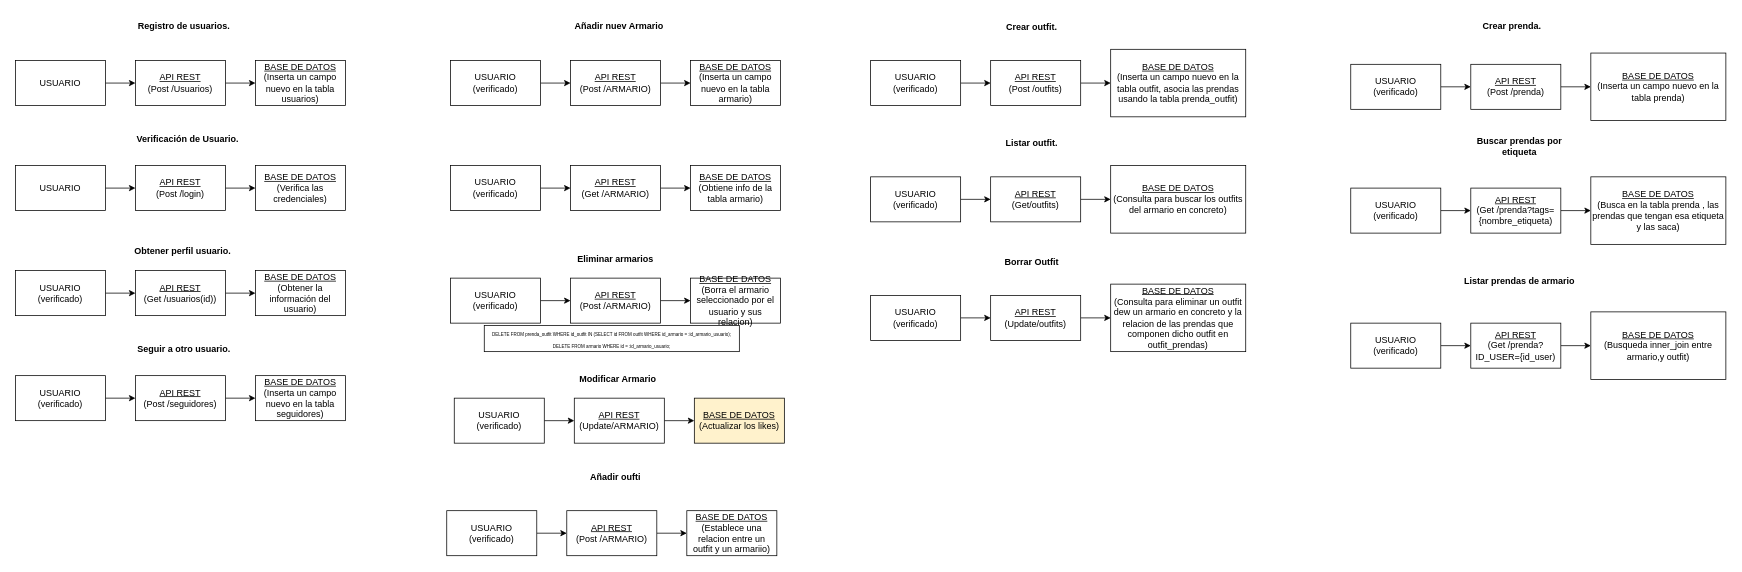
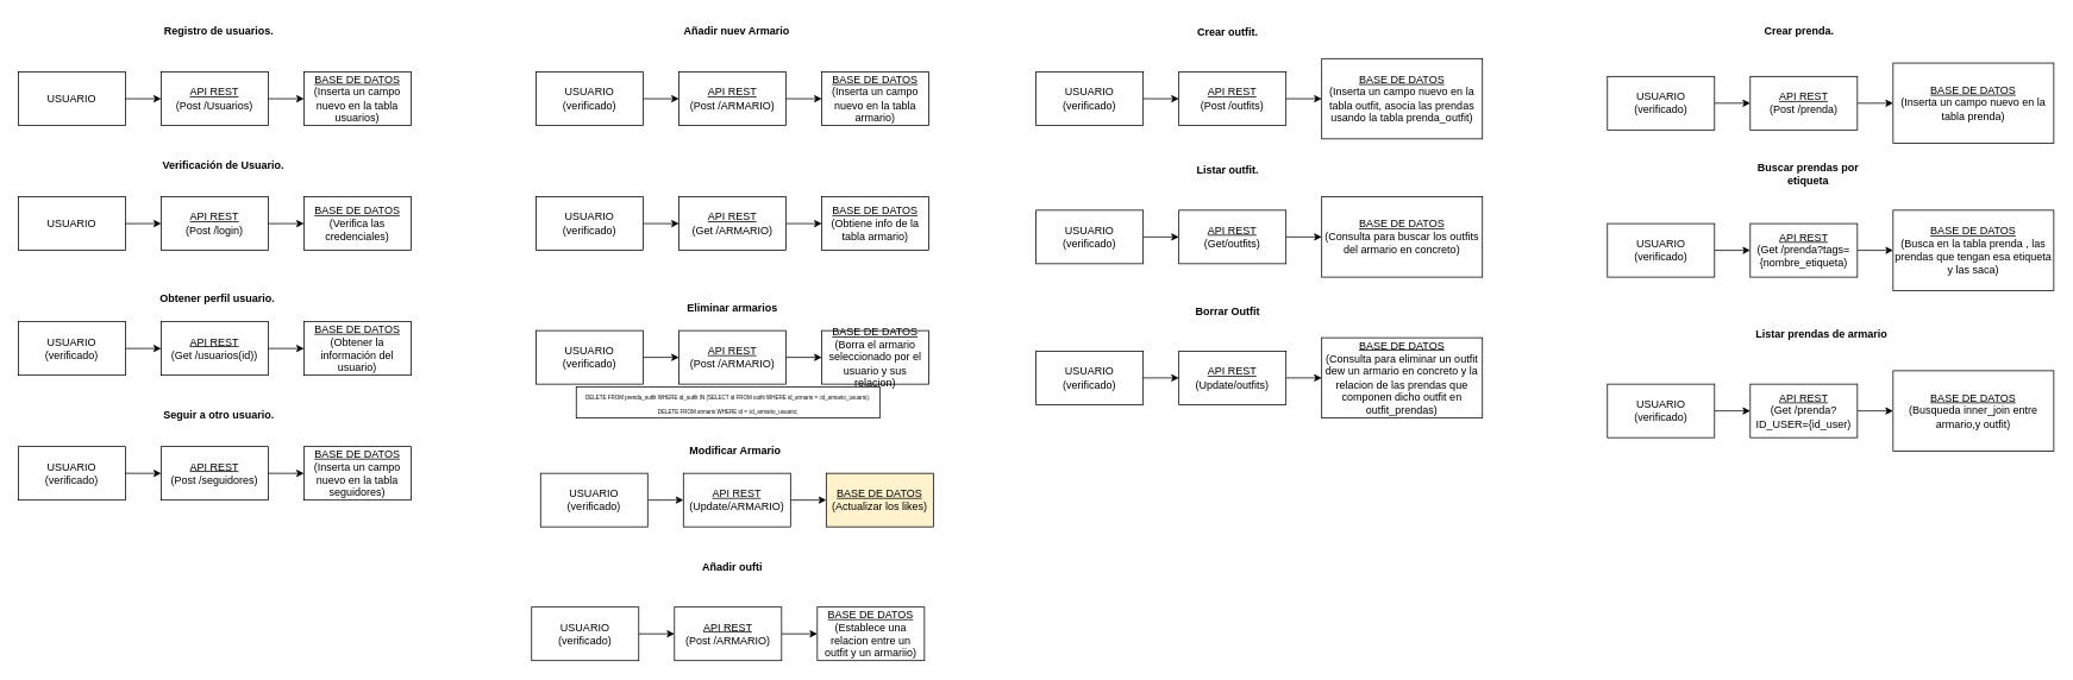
  <mxCell id="0" />
  <mxCell id="1" parent="0" />
  <mxCell id="2" value="&lt;b&gt;Registro de usuarios.&lt;/b&gt;" style="text;html=1;strokeColor=none;fillColor=none;align=center;verticalAlign=middle;whiteSpace=wrap;rounded=0;" parent="1" vertex="1"><mxGeometry x="180" y="20" width="130" height="30" as="geometry" /></mxCell>
  <mxCell id="3" style="edgeStyle=orthogonalEdgeStyle;rounded=0;orthogonalLoop=1;jettySize=auto;html=1;entryX=0;entryY=0.5;entryDx=0;entryDy=0;" parent="1" source="4" target="6" edge="1"><mxGeometry relative="1" as="geometry" /></mxCell>
  <mxCell id="4" value="USUARIO" style="rounded=0;whiteSpace=wrap;html=1;" parent="1" vertex="1"><mxGeometry x="20" y="80" width="120" height="60" as="geometry" /></mxCell>
  <mxCell id="5" style="edgeStyle=orthogonalEdgeStyle;rounded=0;orthogonalLoop=1;jettySize=auto;html=1;entryX=0;entryY=0.5;entryDx=0;entryDy=0;" parent="1" source="6" target="7" edge="1"><mxGeometry relative="1" as="geometry" /></mxCell>
  <mxCell id="6" value="&lt;u&gt;API REST&lt;/u&gt;&lt;br&gt;(Post /Usuarios)" style="rounded=0;whiteSpace=wrap;html=1;" parent="1" vertex="1"><mxGeometry x="180" y="80" width="120" height="60" as="geometry" /></mxCell>
  <mxCell id="7" value="&lt;u&gt;BASE DE DATOS&lt;/u&gt;&lt;br&gt;(Inserta un campo nuevo en la tabla usuarios)" style="rounded=0;whiteSpace=wrap;html=1;" parent="1" vertex="1"><mxGeometry x="340" y="80" width="120" height="60" as="geometry" /></mxCell>
  <mxCell id="8" value="&lt;b&gt;Verificación de Usuario.&lt;/b&gt;" style="text;html=1;strokeColor=none;fillColor=none;align=center;verticalAlign=middle;whiteSpace=wrap;rounded=0;" parent="1" vertex="1"><mxGeometry x="175" y="170" width="150" height="30" as="geometry" /></mxCell>
  <mxCell id="9" style="edgeStyle=orthogonalEdgeStyle;rounded=0;orthogonalLoop=1;jettySize=auto;html=1;entryX=0;entryY=0.5;entryDx=0;entryDy=0;" parent="1" source="10" target="12" edge="1"><mxGeometry relative="1" as="geometry" /></mxCell>
  <mxCell id="10" value="USUARIO" style="rounded=0;whiteSpace=wrap;html=1;" parent="1" vertex="1"><mxGeometry x="20" y="220" width="120" height="60" as="geometry" /></mxCell>
  <mxCell id="11" style="edgeStyle=orthogonalEdgeStyle;rounded=0;orthogonalLoop=1;jettySize=auto;html=1;entryX=0;entryY=0.5;entryDx=0;entryDy=0;" parent="1" source="12" target="13" edge="1"><mxGeometry relative="1" as="geometry" /></mxCell>
  <mxCell id="12" value="&lt;u&gt;API REST&lt;/u&gt;&lt;br&gt;(Post /login)" style="rounded=0;whiteSpace=wrap;html=1;" parent="1" vertex="1"><mxGeometry x="180" y="220" width="120" height="60" as="geometry" /></mxCell>
  <mxCell id="13" value="&lt;u&gt;BASE DE DATOS&lt;/u&gt;&lt;br&gt;(Verifica las credenciales)" style="rounded=0;whiteSpace=wrap;html=1;" parent="1" vertex="1"><mxGeometry x="340" y="220" width="120" height="60" as="geometry" /></mxCell>
  <mxCell id="14" value="&lt;b&gt;Obtener perfil usuario.&amp;nbsp;&lt;/b&gt;" style="text;html=1;strokeColor=none;fillColor=none;align=center;verticalAlign=middle;whiteSpace=wrap;rounded=0;" parent="1" vertex="1"><mxGeometry x="170" y="320" width="150" height="30" as="geometry" /></mxCell>
  <mxCell id="15" style="edgeStyle=orthogonalEdgeStyle;rounded=0;orthogonalLoop=1;jettySize=auto;html=1;entryX=0;entryY=0.5;entryDx=0;entryDy=0;" parent="1" source="16" target="18" edge="1"><mxGeometry relative="1" as="geometry" /></mxCell>
  <mxCell id="16" value="USUARIO&lt;br&gt;(verificado)" style="rounded=0;whiteSpace=wrap;html=1;" parent="1" vertex="1"><mxGeometry x="20" y="360" width="120" height="60" as="geometry" /></mxCell>
  <mxCell id="17" style="edgeStyle=orthogonalEdgeStyle;rounded=0;orthogonalLoop=1;jettySize=auto;html=1;entryX=0;entryY=0.5;entryDx=0;entryDy=0;" parent="1" source="18" target="19" edge="1"><mxGeometry relative="1" as="geometry" /></mxCell>
  <mxCell id="18" value="&lt;u&gt;API REST&lt;/u&gt;&lt;br&gt;(Get /usuarios(id))" style="rounded=0;whiteSpace=wrap;html=1;" parent="1" vertex="1"><mxGeometry x="180" y="360" width="120" height="60" as="geometry" /></mxCell>
  <mxCell id="19" value="&lt;u&gt;BASE DE DATOS&lt;/u&gt;&lt;br&gt;(Obtener la información del usuario)" style="rounded=0;whiteSpace=wrap;html=1;" parent="1" vertex="1"><mxGeometry x="340" y="360" width="120" height="60" as="geometry" /></mxCell>
  <mxCell id="20" style="edgeStyle=orthogonalEdgeStyle;rounded=0;orthogonalLoop=1;jettySize=auto;html=1;entryX=0;entryY=0.5;entryDx=0;entryDy=0;" parent="1" source="21" target="23" edge="1"><mxGeometry relative="1" as="geometry" /></mxCell>
  <mxCell id="21" value="USUARIO&lt;br&gt;(verificado)" style="rounded=0;whiteSpace=wrap;html=1;" parent="1" vertex="1"><mxGeometry x="20" y="500" width="120" height="60" as="geometry" /></mxCell>
  <mxCell id="22" style="edgeStyle=orthogonalEdgeStyle;rounded=0;orthogonalLoop=1;jettySize=auto;html=1;entryX=0;entryY=0.5;entryDx=0;entryDy=0;" parent="1" source="23" target="24" edge="1"><mxGeometry relative="1" as="geometry" /></mxCell>
  <mxCell id="23" value="&lt;u&gt;API REST&lt;/u&gt;&lt;br&gt;(Post /seguidores)" style="rounded=0;whiteSpace=wrap;html=1;" parent="1" vertex="1"><mxGeometry x="180" y="500" width="120" height="60" as="geometry" /></mxCell>
  <mxCell id="24" value="&lt;u&gt;BASE DE DATOS&lt;/u&gt;&lt;br&gt;(Inserta un campo nuevo en la tabla seguidores)" style="rounded=0;whiteSpace=wrap;html=1;" parent="1" vertex="1"><mxGeometry x="340" y="500" width="120" height="60" as="geometry" /></mxCell>
  <mxCell id="25" value="&lt;b&gt;Seguir a otro usuario.&lt;/b&gt;" style="text;html=1;strokeColor=none;fillColor=none;align=center;verticalAlign=middle;whiteSpace=wrap;rounded=0;" parent="1" vertex="1"><mxGeometry x="170" y="450" width="150" height="30" as="geometry" /></mxCell>
  <mxCell id="26" value="&lt;b&gt;Buscar prendas por etiqueta&lt;/b&gt;" style="text;html=1;strokeColor=none;fillColor=none;align=center;verticalAlign=middle;whiteSpace=wrap;rounded=0;" parent="1" vertex="1"><mxGeometry x="1950" y="180" width="150" height="30" as="geometry" /></mxCell>
  <mxCell id="27" style="edgeStyle=orthogonalEdgeStyle;rounded=0;orthogonalLoop=1;jettySize=auto;html=1;entryX=0;entryY=0.5;entryDx=0;entryDy=0;" parent="1" source="28" target="30" edge="1"><mxGeometry relative="1" as="geometry" /></mxCell>
  <mxCell id="28" value="USUARIO&lt;br&gt;(verificado)" style="rounded=0;whiteSpace=wrap;html=1;" parent="1" vertex="1"><mxGeometry x="1800" y="250" width="120" height="60" as="geometry" /></mxCell>
  <mxCell id="29" style="edgeStyle=orthogonalEdgeStyle;rounded=0;orthogonalLoop=1;jettySize=auto;html=1;entryX=0;entryY=0.5;entryDx=0;entryDy=0;" parent="1" source="30" target="31" edge="1"><mxGeometry relative="1" as="geometry"><mxPoint x="2190" y="470" as="targetPoint" /></mxGeometry></mxCell>
  <mxCell id="30" value="&lt;u&gt;API REST&lt;/u&gt;&lt;br&gt;(Get /prenda?tags={nombre_etiqueta)" style="rounded=0;whiteSpace=wrap;html=1;" parent="1" vertex="1"><mxGeometry x="1960" y="250" width="120" height="60" as="geometry" /></mxCell>
  <mxCell id="31" value="&lt;u&gt;BASE DE DATOS&lt;/u&gt;&lt;br&gt;(Busca en la tabla prenda , las prendas que tengan esa etiqueta y las saca)" style="rounded=0;whiteSpace=wrap;html=1;" parent="1" vertex="1"><mxGeometry x="2120" y="235" width="180" height="90" as="geometry" /></mxCell>
  <mxCell id="32" value="&lt;b&gt;Crear prenda.&lt;/b&gt;" style="text;html=1;strokeColor=none;fillColor=none;align=center;verticalAlign=middle;whiteSpace=wrap;rounded=0;" parent="1" vertex="1"><mxGeometry x="1940" y="20" width="150" height="30" as="geometry" /></mxCell>
  <mxCell id="33" style="edgeStyle=orthogonalEdgeStyle;rounded=0;orthogonalLoop=1;jettySize=auto;html=1;entryX=0;entryY=0.5;entryDx=0;entryDy=0;" parent="1" source="34" target="36" edge="1"><mxGeometry relative="1" as="geometry" /></mxCell>
  <mxCell id="34" value="USUARIO&lt;br&gt;(verificado)" style="rounded=0;whiteSpace=wrap;html=1;" parent="1" vertex="1"><mxGeometry x="1800" y="85" width="120" height="60" as="geometry" /></mxCell>
  <mxCell id="35" style="edgeStyle=orthogonalEdgeStyle;rounded=0;orthogonalLoop=1;jettySize=auto;html=1;entryX=0;entryY=0.5;entryDx=0;entryDy=0;" parent="1" source="36" target="37" edge="1"><mxGeometry relative="1" as="geometry" /></mxCell>
  <mxCell id="36" value="&lt;u&gt;API REST&lt;/u&gt;&lt;br&gt;(Post /prenda)" style="rounded=0;whiteSpace=wrap;html=1;" parent="1" vertex="1"><mxGeometry x="1960" y="85" width="120" height="60" as="geometry" /></mxCell>
  <mxCell id="37" value="&lt;u&gt;BASE DE DATOS&lt;/u&gt;&lt;br&gt;(Inserta un campo nuevo en la tabla prenda)" style="rounded=0;whiteSpace=wrap;html=1;" parent="1" vertex="1"><mxGeometry x="2120" y="70" width="180" height="90" as="geometry" /></mxCell>
  <mxCell id="38" style="edgeStyle=orthogonalEdgeStyle;rounded=0;orthogonalLoop=1;jettySize=auto;html=1;entryX=0;entryY=0.5;entryDx=0;entryDy=0;" parent="1" source="39" target="41" edge="1"><mxGeometry relative="1" as="geometry" /></mxCell>
  <mxCell id="39" value="USUARIO&lt;br style=&quot;border-color: var(--border-color);&quot;&gt;(verificado)" style="rounded=0;whiteSpace=wrap;html=1;" parent="1" vertex="1"><mxGeometry x="600" y="80" width="120" height="60" as="geometry" /></mxCell>
  <mxCell id="40" style="edgeStyle=orthogonalEdgeStyle;rounded=0;orthogonalLoop=1;jettySize=auto;html=1;entryX=0;entryY=0.5;entryDx=0;entryDy=0;" parent="1" source="41" target="42" edge="1"><mxGeometry relative="1" as="geometry" /></mxCell>
  <mxCell id="41" value="&lt;u&gt;API REST&lt;/u&gt;&lt;br&gt;(Post /ARMARIO)" style="rounded=0;whiteSpace=wrap;html=1;" parent="1" vertex="1"><mxGeometry x="760" y="80" width="120" height="60" as="geometry" /></mxCell>
  <mxCell id="42" value="&lt;u&gt;BASE DE DATOS&lt;/u&gt;&lt;br&gt;(Inserta un campo nuevo en la tabla armario)" style="rounded=0;whiteSpace=wrap;html=1;" parent="1" vertex="1"><mxGeometry x="920" y="80" width="120" height="60" as="geometry" /></mxCell>
  <mxCell id="43" style="edgeStyle=orthogonalEdgeStyle;rounded=0;orthogonalLoop=1;jettySize=auto;html=1;entryX=0;entryY=0.5;entryDx=0;entryDy=0;" parent="1" source="44" target="46" edge="1"><mxGeometry relative="1" as="geometry" /></mxCell>
  <mxCell id="44" value="USUARIO&lt;br style=&quot;border-color: var(--border-color);&quot;&gt;(verificado)" style="rounded=0;whiteSpace=wrap;html=1;" parent="1" vertex="1"><mxGeometry x="600" y="220" width="120" height="60" as="geometry" /></mxCell>
  <mxCell id="45" style="edgeStyle=orthogonalEdgeStyle;rounded=0;orthogonalLoop=1;jettySize=auto;html=1;entryX=0;entryY=0.5;entryDx=0;entryDy=0;" parent="1" source="46" target="47" edge="1"><mxGeometry relative="1" as="geometry" /></mxCell>
  <mxCell id="46" value="&lt;u&gt;API REST&lt;/u&gt;&lt;br&gt;(Get&amp;nbsp;/ARMARIO)" style="rounded=0;whiteSpace=wrap;html=1;" parent="1" vertex="1"><mxGeometry x="760" y="220" width="120" height="60" as="geometry" /></mxCell>
  <mxCell id="47" value="&lt;u&gt;BASE DE DATOS&lt;/u&gt;&lt;br&gt;(Obtiene info de la tabla armario)" style="rounded=0;whiteSpace=wrap;html=1;" parent="1" vertex="1"><mxGeometry x="920" y="220" width="120" height="60" as="geometry" /></mxCell>
  <mxCell id="48" value="&lt;b&gt;Añadir nuev Armario&lt;/b&gt;" style="text;html=1;strokeColor=none;fillColor=none;align=center;verticalAlign=middle;whiteSpace=wrap;rounded=0;" parent="1" vertex="1"><mxGeometry x="760" y="20" width="130" height="30" as="geometry" /></mxCell>
  <mxCell id="49" value="&lt;b&gt;Crear outfit.&lt;/b&gt;" style="text;html=1;strokeColor=none;fillColor=none;align=center;verticalAlign=middle;whiteSpace=wrap;rounded=0;" parent="1" vertex="1"><mxGeometry x="1300" y="21" width="150" height="30" as="geometry" /></mxCell>
  <mxCell id="50" style="edgeStyle=orthogonalEdgeStyle;rounded=0;orthogonalLoop=1;jettySize=auto;html=1;entryX=0;entryY=0.5;entryDx=0;entryDy=0;" parent="1" source="51" target="53" edge="1"><mxGeometry relative="1" as="geometry" /></mxCell>
  <mxCell id="51" value="USUARIO&lt;br&gt;(verificado)" style="rounded=0;whiteSpace=wrap;html=1;" parent="1" vertex="1"><mxGeometry x="1160" y="80" width="120" height="60" as="geometry" /></mxCell>
  <mxCell id="52" style="edgeStyle=orthogonalEdgeStyle;rounded=0;orthogonalLoop=1;jettySize=auto;html=1;entryX=0;entryY=0.5;entryDx=0;entryDy=0;" parent="1" source="53" target="54" edge="1"><mxGeometry relative="1" as="geometry" /></mxCell>
  <mxCell id="53" value="&lt;u&gt;API REST&lt;/u&gt;&lt;br&gt;(Post /outfits)" style="rounded=0;whiteSpace=wrap;html=1;" parent="1" vertex="1"><mxGeometry x="1320" y="80" width="120" height="60" as="geometry" /></mxCell>
  <mxCell id="54" value="&lt;u&gt;BASE DE DATOS&lt;/u&gt;&lt;br&gt;(Inserta un campo nuevo en la tabla outfit, asocia las prendas usando la tabla prenda_outfit)" style="rounded=0;whiteSpace=wrap;html=1;" parent="1" vertex="1"><mxGeometry x="1480" y="65" width="180" height="90" as="geometry" /></mxCell>
  <mxCell id="55" value="&lt;b&gt;Listar outfit.&lt;/b&gt;" style="text;html=1;strokeColor=none;fillColor=none;align=center;verticalAlign=middle;whiteSpace=wrap;rounded=0;" parent="1" vertex="1"><mxGeometry x="1300" y="176" width="150" height="30" as="geometry" /></mxCell>
  <mxCell id="56" style="edgeStyle=orthogonalEdgeStyle;rounded=0;orthogonalLoop=1;jettySize=auto;html=1;entryX=0;entryY=0.5;entryDx=0;entryDy=0;" parent="1" source="57" target="59" edge="1"><mxGeometry relative="1" as="geometry" /></mxCell>
  <mxCell id="57" value="USUARIO&lt;br&gt;(verificado)" style="rounded=0;whiteSpace=wrap;html=1;" parent="1" vertex="1"><mxGeometry x="1160" y="235" width="120" height="60" as="geometry" /></mxCell>
  <mxCell id="58" style="edgeStyle=orthogonalEdgeStyle;rounded=0;orthogonalLoop=1;jettySize=auto;html=1;entryX=0;entryY=0.5;entryDx=0;entryDy=0;" parent="1" source="59" target="60" edge="1"><mxGeometry relative="1" as="geometry" /></mxCell>
  <mxCell id="59" value="&lt;u&gt;API REST&lt;/u&gt;&lt;br&gt;(Get/outfits)" style="rounded=0;whiteSpace=wrap;html=1;" parent="1" vertex="1"><mxGeometry x="1320" y="235" width="120" height="60" as="geometry" /></mxCell>
  <mxCell id="60" value="&lt;u&gt;BASE DE DATOS&lt;/u&gt;&lt;br&gt;(Consulta para buscar los outfits del armario en concreto)" style="rounded=0;whiteSpace=wrap;html=1;" parent="1" vertex="1"><mxGeometry x="1480" y="220" width="180" height="90" as="geometry" /></mxCell>
- <mxCell id="61" value="&lt;b&gt;Listar prendas de armario&lt;/b&gt;" style="text;html=1;strokeColor=none;fillColor=none;align=center;verticalAlign=middle;whiteSpace=wrap;rounded=0;" parent="1" vertex="1"><mxGeometry x="1950" y="360" width="150" height="30" as="geometry" /></mxCell>
+ <mxCell id="61" value="&lt;b&gt;Listar prendas de armario&lt;/b&gt;" style="text;html=1;strokeColor=none;fillColor=none;align=center;verticalAlign=middle;whiteSpace=wrap;rounded=0;" parent="1" vertex="1"><mxGeometry x="1965" y="360" width="150" height="30" as="geometry" /></mxCell>
  <mxCell id="62" style="edgeStyle=orthogonalEdgeStyle;rounded=0;orthogonalLoop=1;jettySize=auto;html=1;entryX=0;entryY=0.5;entryDx=0;entryDy=0;" parent="1" source="63" target="65" edge="1"><mxGeometry relative="1" as="geometry" /></mxCell>
  <mxCell id="63" value="USUARIO&lt;br&gt;(verificado)" style="rounded=0;whiteSpace=wrap;html=1;" parent="1" vertex="1"><mxGeometry x="1800" y="430" width="120" height="60" as="geometry" /></mxCell>
  <mxCell id="64" style="edgeStyle=orthogonalEdgeStyle;rounded=0;orthogonalLoop=1;jettySize=auto;html=1;entryX=0;entryY=0.5;entryDx=0;entryDy=0;" parent="1" source="65" target="66" edge="1"><mxGeometry relative="1" as="geometry"><mxPoint x="2190" y="650" as="targetPoint" /></mxGeometry></mxCell>
  <mxCell id="65" value="&lt;u&gt;API REST&lt;/u&gt;&lt;br&gt;(Get /prenda?ID_USER={id_user)" style="rounded=0;whiteSpace=wrap;html=1;" parent="1" vertex="1"><mxGeometry x="1960" y="430" width="120" height="60" as="geometry" /></mxCell>
  <mxCell id="66" value="&lt;u&gt;BASE DE DATOS&lt;/u&gt;&lt;br&gt;(Busqueda inner_join entre armario,y outfit)" style="rounded=0;whiteSpace=wrap;html=1;" parent="1" vertex="1"><mxGeometry x="2120" y="415" width="180" height="90" as="geometry" /></mxCell>
  <mxCell id="67" style="edgeStyle=orthogonalEdgeStyle;rounded=0;orthogonalLoop=1;jettySize=auto;html=1;entryX=0;entryY=0.5;entryDx=0;entryDy=0;" parent="1" source="68" target="70" edge="1"><mxGeometry relative="1" as="geometry" /></mxCell>
  <mxCell id="68" value="USUARIO&lt;br style=&quot;border-color: var(--border-color);&quot;&gt;(verificado)" style="rounded=0;whiteSpace=wrap;html=1;" parent="1" vertex="1"><mxGeometry x="600" y="370" width="120" height="60" as="geometry" /></mxCell>
  <mxCell id="69" style="edgeStyle=orthogonalEdgeStyle;rounded=0;orthogonalLoop=1;jettySize=auto;html=1;entryX=0;entryY=0.5;entryDx=0;entryDy=0;" parent="1" source="70" target="71" edge="1"><mxGeometry relative="1" as="geometry" /></mxCell>
  <mxCell id="70" value="&lt;u&gt;API REST&lt;/u&gt;&lt;br&gt;(Post /ARMARIO)" style="rounded=0;whiteSpace=wrap;html=1;" parent="1" vertex="1"><mxGeometry x="760" y="370" width="120" height="60" as="geometry" /></mxCell>
  <mxCell id="71" value="&lt;u&gt;BASE DE DATOS&lt;/u&gt;&lt;br&gt;(Borra el armario seleccionado por el usuario y sus relacion)" style="rounded=0;whiteSpace=wrap;html=1;" parent="1" vertex="1"><mxGeometry x="920" y="370" width="120" height="60" as="geometry" /></mxCell>
  <mxCell id="72" value="&lt;b&gt;Eliminar armarios&lt;/b&gt;" style="text;html=1;strokeColor=none;fillColor=none;align=center;verticalAlign=middle;whiteSpace=wrap;rounded=0;" parent="1" vertex="1"><mxGeometry x="745" y="330" width="150" height="30" as="geometry" /></mxCell>
  <mxCell id="73" value="&lt;div&gt;&lt;font style=&quot;font-size: 6px;&quot;&gt;DELETE FROM prenda_outfit WHERE id_outfit IN (SELECT id FROM outfit WHERE id_armario = :id_armario_usuario);&lt;/font&gt;&lt;/div&gt;&lt;div&gt;&lt;div&gt;&lt;font style=&quot;font-size: 6px;&quot;&gt;DELETE FROM armario WHERE id = :id_armario_usuario;&lt;/font&gt;&lt;/div&gt;&lt;/div&gt;" style="whiteSpace=wrap;html=1;" parent="1" vertex="1"><mxGeometry x="645" y="433" width="340" height="35" as="geometry" /></mxCell>
  <mxCell id="74" style="edgeStyle=orthogonalEdgeStyle;rounded=0;orthogonalLoop=1;jettySize=auto;html=1;entryX=0;entryY=0.5;entryDx=0;entryDy=0;" parent="1" source="75" target="77" edge="1"><mxGeometry relative="1" as="geometry" /></mxCell>
  <mxCell id="75" value="USUARIO&lt;br style=&quot;border-color: var(--border-color);&quot;&gt;(verificado)" style="rounded=0;whiteSpace=wrap;html=1;" parent="1" vertex="1"><mxGeometry x="605" y="530" width="120" height="60" as="geometry" /></mxCell>
  <mxCell id="76" style="edgeStyle=orthogonalEdgeStyle;rounded=0;orthogonalLoop=1;jettySize=auto;html=1;entryX=0;entryY=0.5;entryDx=0;entryDy=0;" parent="1" source="77" target="78" edge="1"><mxGeometry relative="1" as="geometry" /></mxCell>
  <mxCell id="77" value="&lt;u&gt;API REST&lt;/u&gt;&lt;br&gt;(Update/ARMARIO)" style="rounded=0;whiteSpace=wrap;html=1;" parent="1" vertex="1"><mxGeometry x="765" y="530" width="120" height="60" as="geometry" /></mxCell>
  <mxCell id="78" value="&lt;u&gt;BASE DE DATOS&lt;/u&gt;&lt;br&gt;(Actualizar los likes)" style="rounded=0;whiteSpace=wrap;html=1;fillColor=#fff2cc;" parent="1" vertex="1"><mxGeometry x="925" y="530" width="120" height="60" as="geometry" /></mxCell>
  <mxCell id="79" value="&lt;b&gt;Modificar Armario&amp;nbsp;&lt;/b&gt;" style="text;html=1;strokeColor=none;fillColor=none;align=center;verticalAlign=middle;whiteSpace=wrap;rounded=0;" parent="1" vertex="1"><mxGeometry x="750" y="490" width="150" height="30" as="geometry" /></mxCell>
  <mxCell id="80" value="&lt;b&gt;Borrar Outfit&lt;/b&gt;" style="text;html=1;strokeColor=none;fillColor=none;align=center;verticalAlign=middle;whiteSpace=wrap;rounded=0;" vertex="1" parent="1"><mxGeometry x="1300" y="334" width="150" height="30" as="geometry" /></mxCell>
  <mxCell id="81" style="edgeStyle=orthogonalEdgeStyle;rounded=0;orthogonalLoop=1;jettySize=auto;html=1;entryX=0;entryY=0.5;entryDx=0;entryDy=0;" edge="1" parent="1" source="82" target="84"><mxGeometry relative="1" as="geometry" /></mxCell>
  <mxCell id="82" value="USUARIO&lt;br&gt;(verificado)" style="rounded=0;whiteSpace=wrap;html=1;" vertex="1" parent="1"><mxGeometry x="1160" y="393" width="120" height="60" as="geometry" /></mxCell>
  <mxCell id="83" style="edgeStyle=orthogonalEdgeStyle;rounded=0;orthogonalLoop=1;jettySize=auto;html=1;entryX=0;entryY=0.5;entryDx=0;entryDy=0;" edge="1" parent="1" source="84" target="85"><mxGeometry relative="1" as="geometry" /></mxCell>
  <mxCell id="84" value="&lt;u&gt;API REST&lt;/u&gt;&lt;br&gt;(Update/outfits)" style="rounded=0;whiteSpace=wrap;html=1;" vertex="1" parent="1"><mxGeometry x="1320" y="393" width="120" height="60" as="geometry" /></mxCell>
  <mxCell id="85" value="&lt;u&gt;BASE DE DATOS&lt;/u&gt;&lt;br&gt;(Consulta para eliminar un outfit dew un armario en concreto y la relacion de las prendas que componen dicho outfit en outfit_prendas)" style="rounded=0;whiteSpace=wrap;html=1;" vertex="1" parent="1"><mxGeometry x="1480" y="378" width="180" height="90" as="geometry" /></mxCell>
  <mxCell id="86" style="edgeStyle=orthogonalEdgeStyle;rounded=0;orthogonalLoop=1;jettySize=auto;html=1;entryX=0;entryY=0.5;entryDx=0;entryDy=0;" edge="1" parent="1" source="87" target="89"><mxGeometry relative="1" as="geometry" /></mxCell>
  <mxCell id="87" value="USUARIO&lt;br style=&quot;border-color: var(--border-color);&quot;&gt;(verificado)" style="rounded=0;whiteSpace=wrap;html=1;" vertex="1" parent="1"><mxGeometry x="595" y="680" width="120" height="60" as="geometry" /></mxCell>
  <mxCell id="88" style="edgeStyle=orthogonalEdgeStyle;rounded=0;orthogonalLoop=1;jettySize=auto;html=1;entryX=0;entryY=0.5;entryDx=0;entryDy=0;" edge="1" parent="1" source="89" target="90"><mxGeometry relative="1" as="geometry" /></mxCell>
  <mxCell id="89" value="&lt;u&gt;API REST&lt;/u&gt;&lt;br&gt;(Post /ARMARIO)" style="rounded=0;whiteSpace=wrap;html=1;" vertex="1" parent="1"><mxGeometry x="755" y="680" width="120" height="60" as="geometry" /></mxCell>
  <mxCell id="90" value="&lt;u&gt;BASE DE DATOS&lt;/u&gt;&lt;br&gt;(Establece una relacion entre un outfit y un armariio)" style="rounded=0;whiteSpace=wrap;html=1;" vertex="1" parent="1"><mxGeometry x="915" y="680" width="120" height="60" as="geometry" /></mxCell>
  <mxCell id="91" value="&lt;b&gt;Añadir oufti&lt;/b&gt;" style="text;html=1;strokeColor=none;fillColor=none;align=center;verticalAlign=middle;whiteSpace=wrap;rounded=0;" vertex="1" parent="1"><mxGeometry x="755" y="620" width="130" height="30" as="geometry" /></mxCell>
